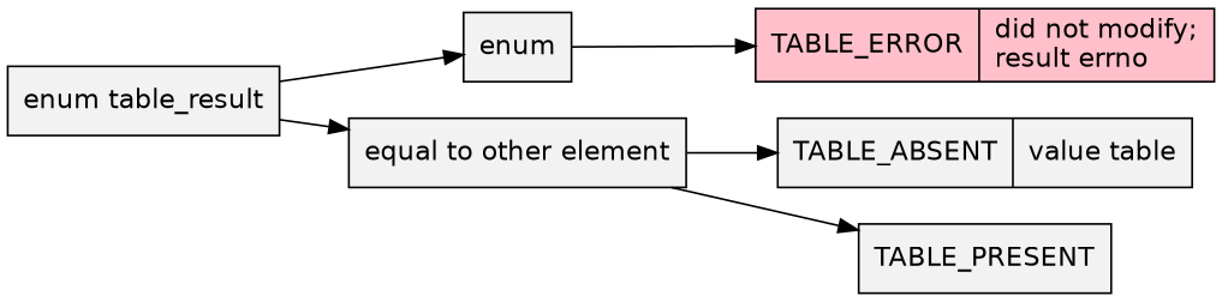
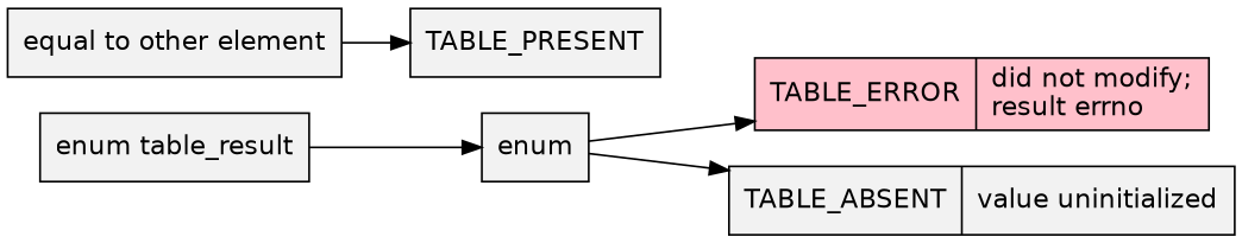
  digraph {
    fontname="Bitstream Vera Sans"
    rankdir=LR
    node [fillcolor=Grey95 fontname="Bitstream Vera Sans" shape=record style=filled]
    edge [fontname="Bitstream Vera Sans"]
    n1 [label="enum table_result"]
    n2 [label=enum]
    n3 [label="{equal to other element\l}"]
    n4 [fillcolor=Pink label="{TABLE_ERROR\l|did not modify;\lresult errno\l}"]
-   n5 [label="{TABLE_ABSENT\l|value table\l}"]
+   n5 [label="{TABLE_ABSENT\l|value uninitialized\l}"]
    n6 [label="{TABLE_PRESENT\l}"]
    n1 -> n2
-   n1 -> n3
    n2 -> n4
-   n3 -> n5
+   n2 -> n5
    n3 -> n6
  }
